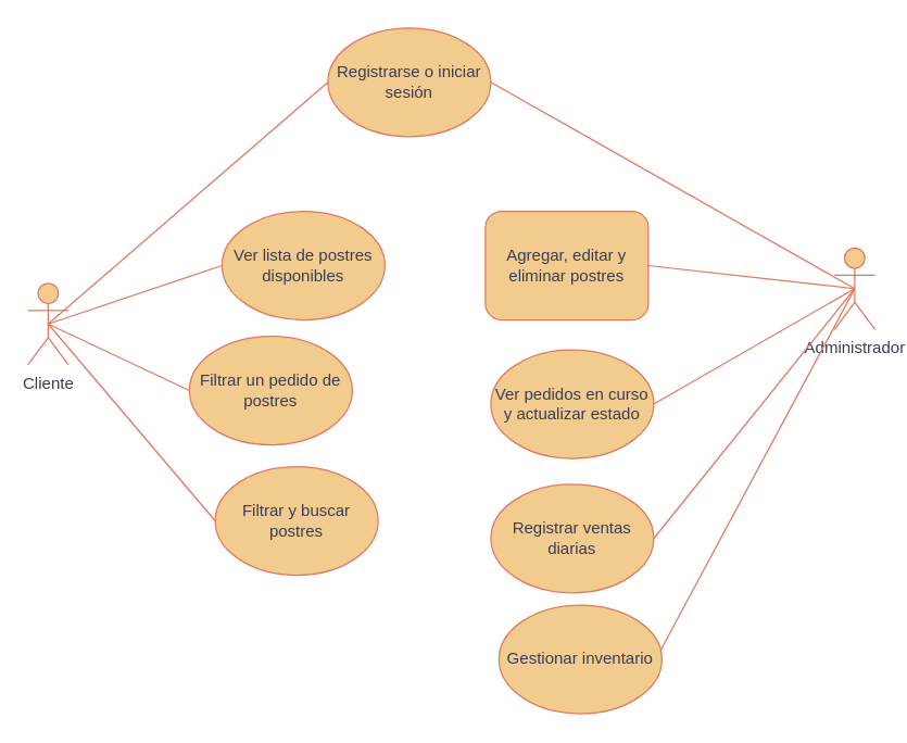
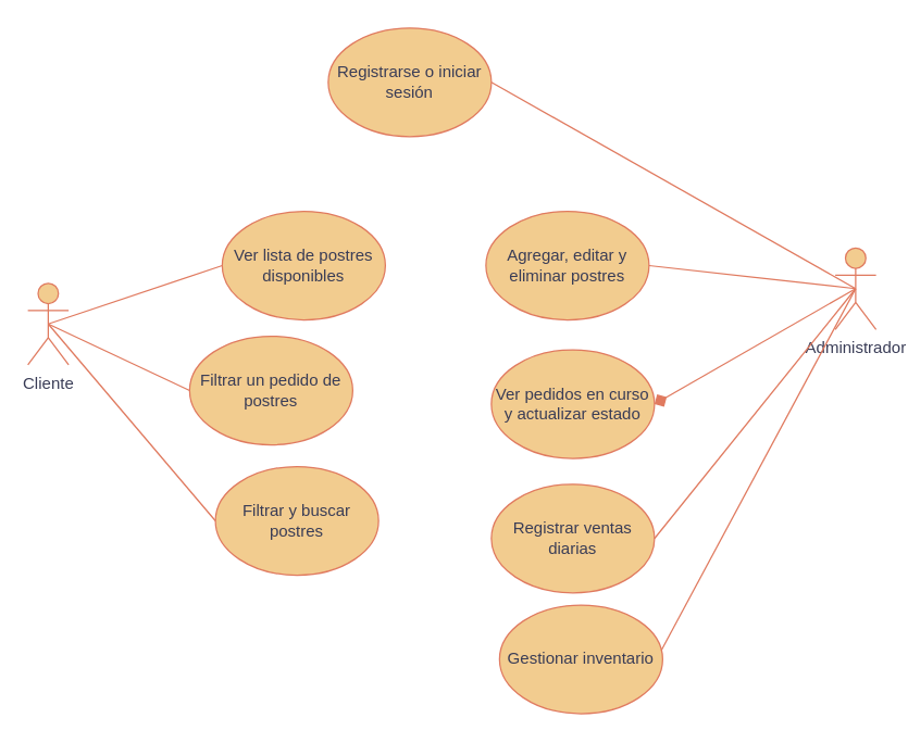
  <mxCell id="0" />
  <mxCell id="1" parent="0" />
  <mxCell id="2" value="Cliente" style="shape=umlActor;verticalLabelPosition=bottom;verticalAlign=top;html=1;outlineConnect=0;labelBackgroundColor=none;fillColor=#F2CC8F;strokeColor=#E07A5F;fontColor=#393C56;" vertex="1" parent="1"><mxGeometry x="20" y="208" width="30" height="60" as="geometry" /></mxCell>
  <mxCell id="3" value="Administrador" style="shape=umlActor;verticalLabelPosition=bottom;verticalAlign=top;html=1;outlineConnect=0;labelBackgroundColor=none;fillColor=#F2CC8F;strokeColor=#E07A5F;fontColor=#393C56;" vertex="1" parent="1"><mxGeometry x="614" y="182" width="30" height="60" as="geometry" /></mxCell>
  <mxCell id="4" value="Ver lista de postres disponibles" style="ellipse;whiteSpace=wrap;html=1;labelBackgroundColor=none;fillColor=#F2CC8F;strokeColor=#E07A5F;fontColor=#393C56;" vertex="1" parent="1"><mxGeometry x="163" y="155" width="120" height="80" as="geometry" /></mxCell>
  <mxCell id="5" value="Filtrar y buscar postres" style="ellipse;whiteSpace=wrap;html=1;labelBackgroundColor=none;fillColor=#F2CC8F;strokeColor=#E07A5F;fontColor=#393C56;" vertex="1" parent="1"><mxGeometry x="158" y="343" width="120" height="80" as="geometry" /></mxCell>
  <mxCell id="6" value="Filtrar un pedido de postres" style="ellipse;whiteSpace=wrap;html=1;labelBackgroundColor=none;fillColor=#F2CC8F;strokeColor=#E07A5F;fontColor=#393C56;" vertex="1" parent="1"><mxGeometry x="139" y="247" width="120" height="80" as="geometry" /></mxCell>
  <mxCell id="7" value="Registrarse o iniciar sesión" style="ellipse;whiteSpace=wrap;html=1;labelBackgroundColor=none;fillColor=#F2CC8F;strokeColor=#E07A5F;fontColor=#393C56;" vertex="1" parent="1"><mxGeometry x="241" y="20" width="120" height="80" as="geometry" /></mxCell>
- <mxCell id="8" value="Agregar, editar y eliminar postres" style="whiteSpace=wrap;html=1;labelBackgroundColor=none;fillColor=#F2CC8F;strokeColor=#E07A5F;fontColor=#393C56;rounded=1;" vertex="1" parent="1"><mxGeometry x="357" y="155" width="120" height="80" as="geometry" /></mxCell>
+ <mxCell id="8" value="Agregar, editar y eliminar postres" style="ellipse;whiteSpace=wrap;html=1;labelBackgroundColor=none;fillColor=#F2CC8F;strokeColor=#E07A5F;fontColor=#393C56;" vertex="1" parent="1"><mxGeometry x="357" y="155" width="120" height="80" as="geometry" /></mxCell>
  <mxCell id="9" value="Ver pedidos en curso y actualizar estado" style="ellipse;whiteSpace=wrap;html=1;labelBackgroundColor=none;fillColor=#F2CC8F;strokeColor=#E07A5F;fontColor=#393C56;" vertex="1" parent="1"><mxGeometry x="361" y="257" width="120" height="80" as="geometry" /></mxCell>
  <mxCell id="10" value="Gestionar inventario" style="ellipse;whiteSpace=wrap;html=1;labelBackgroundColor=none;fillColor=#F2CC8F;strokeColor=#E07A5F;fontColor=#393C56;" vertex="1" parent="1"><mxGeometry x="367" y="445" width="120" height="80" as="geometry" /></mxCell>
  <mxCell id="11" value="Registrar ventas diarias" style="ellipse;whiteSpace=wrap;html=1;labelBackgroundColor=none;fillColor=#F2CC8F;strokeColor=#E07A5F;fontColor=#393C56;" vertex="1" parent="1"><mxGeometry x="361" y="356" width="120" height="80" as="geometry" /></mxCell>
  <mxCell id="12" value="" style="endArrow=none;html=1;rounded=0;fontSize=12;startSize=8;endSize=8;curved=1;entryX=0.5;entryY=0.5;entryDx=0;entryDy=0;entryPerimeter=0;exitX=0;exitY=0.5;exitDx=0;exitDy=0;labelBackgroundColor=none;strokeColor=#E07A5F;fontColor=default;" edge="1" parent="1" source="4" target="2"><mxGeometry width="50" height="50" relative="1" as="geometry"><mxPoint x="182" y="423" as="sourcePoint" /><mxPoint x="232" y="373" as="targetPoint" /></mxGeometry></mxCell>
  <mxCell id="13" value="" style="endArrow=none;html=1;rounded=0;fontSize=12;startSize=8;endSize=8;curved=1;entryX=0.5;entryY=0.5;entryDx=0;entryDy=0;entryPerimeter=0;exitX=0;exitY=0.5;exitDx=0;exitDy=0;labelBackgroundColor=none;strokeColor=#E07A5F;fontColor=default;" edge="1" parent="1" source="6" target="2"><mxGeometry width="50" height="50" relative="1" as="geometry"><mxPoint x="149" y="171" as="sourcePoint" /><mxPoint x="45" y="248" as="targetPoint" /></mxGeometry></mxCell>
- <mxCell id="14" value="" style="endArrow=none;html=1;rounded=0;fontSize=12;startSize=8;endSize=8;curved=1;entryX=0.5;entryY=0.5;entryDx=0;entryDy=0;entryPerimeter=0;exitX=0;exitY=0.5;exitDx=0;exitDy=0;labelBackgroundColor=none;strokeColor=#E07A5F;fontColor=default;" edge="1" parent="1" source="7" target="2"><mxGeometry width="50" height="50" relative="1" as="geometry"><mxPoint x="169" y="191" as="sourcePoint" /><mxPoint x="65" y="268" as="targetPoint" /></mxGeometry></mxCell>
  <mxCell id="15" value="" style="endArrow=none;html=1;rounded=0;fontSize=12;startSize=8;endSize=8;curved=1;entryX=0.5;entryY=0.5;entryDx=0;entryDy=0;entryPerimeter=0;exitX=0;exitY=0.5;exitDx=0;exitDy=0;labelBackgroundColor=none;strokeColor=#E07A5F;fontColor=default;" edge="1" parent="1" source="5" target="2"><mxGeometry width="50" height="50" relative="1" as="geometry"><mxPoint x="179" y="201" as="sourcePoint" /><mxPoint x="75" y="278" as="targetPoint" /></mxGeometry></mxCell>
  <mxCell id="16" value="" style="endArrow=none;html=1;rounded=0;fontSize=12;startSize=8;endSize=8;curved=1;entryX=1;entryY=0.5;entryDx=0;entryDy=0;exitX=0.5;exitY=0.5;exitDx=0;exitDy=0;exitPerimeter=0;labelBackgroundColor=none;strokeColor=#E07A5F;fontColor=default;" edge="1" parent="1" source="3" target="7"><mxGeometry width="50" height="50" relative="1" as="geometry"><mxPoint x="189" y="211" as="sourcePoint" /><mxPoint x="85" y="288" as="targetPoint" /></mxGeometry></mxCell>
  <mxCell id="17" value="" style="endArrow=none;html=1;rounded=0;fontSize=12;startSize=8;endSize=8;curved=1;entryX=1;entryY=0.5;entryDx=0;entryDy=0;exitX=0.5;exitY=0.5;exitDx=0;exitDy=0;exitPerimeter=0;labelBackgroundColor=none;strokeColor=#E07A5F;fontColor=default;" edge="1" parent="1" source="3" target="8"><mxGeometry width="50" height="50" relative="1" as="geometry"><mxPoint x="617" y="200" as="sourcePoint" /><mxPoint x="371" y="70" as="targetPoint" /></mxGeometry></mxCell>
- <mxCell id="18" value="" style="endArrow=none;html=1;rounded=0;fontSize=12;startSize=8;endSize=8;curved=1;entryX=1;entryY=0.5;entryDx=0;entryDy=0;exitX=0.5;exitY=0.5;exitDx=0;exitDy=0;exitPerimeter=0;labelBackgroundColor=none;strokeColor=#E07A5F;fontColor=default;" edge="1" parent="1" source="3" target="9"><mxGeometry width="50" height="50" relative="1" as="geometry"><mxPoint x="627" y="210" as="sourcePoint" /><mxPoint x="381" y="80" as="targetPoint" /></mxGeometry></mxCell>
+ <mxCell id="18" value="" style="endArrow=diamond;html=1;rounded=0;fontSize=12;startSize=8;endSize=8;curved=1;entryX=1;entryY=0.5;entryDx=0;entryDy=0;exitX=0.5;exitY=0.5;exitDx=0;exitDy=0;exitPerimeter=0;labelBackgroundColor=none;strokeColor=#E07A5F;fontColor=default;" edge="1" parent="1" source="3" target="9"><mxGeometry width="50" height="50" relative="1" as="geometry"><mxPoint x="627" y="210" as="sourcePoint" /><mxPoint x="381" y="80" as="targetPoint" /></mxGeometry></mxCell>
  <mxCell id="19" value="" style="endArrow=none;html=1;rounded=0;fontSize=12;startSize=8;endSize=8;curved=1;entryX=0.5;entryY=0.5;entryDx=0;entryDy=0;entryPerimeter=0;exitX=1;exitY=0.5;exitDx=0;exitDy=0;labelBackgroundColor=none;strokeColor=#E07A5F;fontColor=default;" edge="1" parent="1" source="11" target="3"><mxGeometry width="50" height="50" relative="1" as="geometry"><mxPoint x="182" y="423" as="sourcePoint" /><mxPoint x="638" y="215" as="targetPoint" /></mxGeometry></mxCell>
  <mxCell id="20" value="" style="endArrow=none;html=1;rounded=0;fontSize=12;startSize=8;endSize=8;curved=1;entryX=0.5;entryY=0.5;entryDx=0;entryDy=0;exitX=0.992;exitY=0.417;exitDx=0;exitDy=0;exitPerimeter=0;entryPerimeter=0;labelBackgroundColor=none;strokeColor=#E07A5F;fontColor=default;" edge="1" parent="1" source="10" target="3"><mxGeometry width="50" height="50" relative="1" as="geometry"><mxPoint x="858" y="529" as="sourcePoint" /><mxPoint x="612" y="399" as="targetPoint" /></mxGeometry></mxCell>
